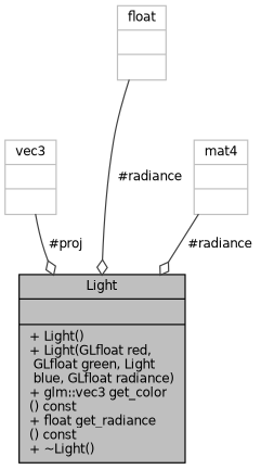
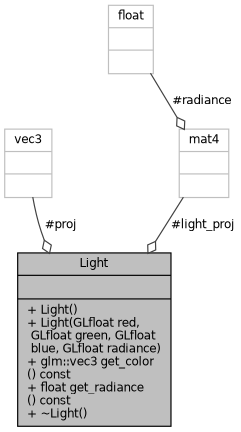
  digraph {
    node [color=grey75 fontname=Helvetica fontsize=10 shape=record]
    edge [arrowhead=odiamond color=grey25 fontname=Helvetica fontsize=10 labelfontname=Helvetica labelfontsize=10 style=solid]
-   n1 [color=black fillcolor=grey75 fontcolor=black height=0.2 label="{Light\n||+  Light()\l+  Light(GLfloat red,\l GLfloat green, Light\l blue, GLfloat radiance)\l+ glm::vec3 get_color\l() const\l+ float get_radiance\l() const\l+  ~Light()\l}" style=filled width=0.4]
+   n1 [color=black fillcolor=grey75 fontcolor=black height=0.2 label="{Light\n||+  Light()\l+  Light(GLfloat red,\l GLfloat green, GLfloat\l blue, GLfloat radiance)\l+ glm::vec3 get_color\l() const\l+ float get_radiance\l() const\l+  ~Light()\l}" style=filled width=0.4]
    n2 [height=0.2 label="{vec3\n||}" width=0.4]
    n3 [height=0.2 label="{float\n||}" width=0.4]
    n4 [height=0.2 label="{mat4\n||}" width=0.4]
    n2 -> n1 [label=" #proj"]
-   n3 -> n1 [label=" #radiance"]
-   n4 -> n1 [label=" #radiance"]
+   n3 -> n4 [label=" #radiance"]
+   n4 -> n1 [label=" #light_proj"]
  }
